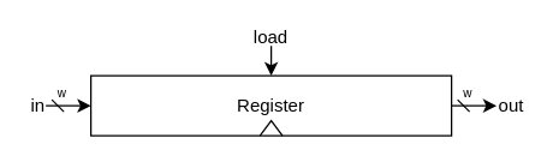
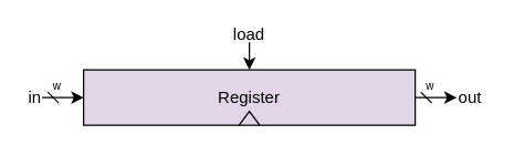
  <mxCell id="0" />
  <mxCell id="1" parent="0" />
  <mxCell id="2" value="w" style="edgeStyle=orthogonalEdgeStyle;rounded=0;orthogonalLoop=1;jettySize=auto;html=1;endArrow=dash;endFill=0;startArrow=classic;startFill=1;fontSize=8;labelPosition=left;verticalLabelPosition=top;align=right;verticalAlign=bottom;" parent="1" source="5" edge="1"><mxGeometry x="-0.004" relative="1" as="geometry"><mxPoint x="30" y="70" as="targetPoint" /><Array as="points"><mxPoint x="40" y="70" /></Array><mxPoint as="offset" /></mxGeometry></mxCell>
  <mxCell id="3" style="edgeStyle=orthogonalEdgeStyle;rounded=0;orthogonalLoop=1;jettySize=auto;html=1;startArrow=classic;startFill=1;endArrow=none;endFill=0;" parent="1" source="5" edge="1"><mxGeometry relative="1" as="geometry"><mxPoint x="180" y="30" as="targetPoint" /></mxGeometry></mxCell>
  <mxCell id="4" value="w" style="edgeStyle=orthogonalEdgeStyle;rounded=0;orthogonalLoop=1;jettySize=auto;html=1;startArrow=dash;startFill=0;fontSize=8;labelPosition=left;verticalLabelPosition=top;align=right;verticalAlign=bottom;" edge="1" parent="1" source="5"><mxGeometry relative="1" as="geometry"><mxPoint x="330" y="70" as="targetPoint" /></mxGeometry></mxCell>
- <mxCell id="5" value="Register" style="rounded=0;whiteSpace=wrap;html=1;" parent="1" vertex="1"><mxGeometry x="60" y="50" width="240" height="40" as="geometry" /></mxCell>
+ <mxCell id="5" value="Register" style="rounded=0;whiteSpace=wrap;html=1;fillColor=#e1d5e7;" parent="1" vertex="1"><mxGeometry x="60" y="50" width="240" height="40" as="geometry" /></mxCell>
  <mxCell id="6" value="" style="edgeStyle=none;orthogonalLoop=1;jettySize=auto;html=1;rounded=0;endArrow=none;endFill=0;" parent="1" edge="1"><mxGeometry width="80" relative="1" as="geometry"><mxPoint x="172.5" y="90" as="sourcePoint" /><mxPoint x="187.5" y="90" as="targetPoint" /><Array as="points"><mxPoint x="180" y="80" /></Array></mxGeometry></mxCell>
  <mxCell id="7" value="in" style="text;strokeColor=none;align=center;fillColor=none;html=1;verticalAlign=middle;whiteSpace=wrap;rounded=0;" parent="1" vertex="1"><mxGeometry x="20" y="65" width="10" height="10" as="geometry" /></mxCell>
  <mxCell id="8" value="load" style="text;strokeColor=none;align=center;fillColor=none;html=1;verticalAlign=middle;whiteSpace=wrap;rounded=0;" parent="1" vertex="1"><mxGeometry x="165" y="20" width="30" height="10" as="geometry" /></mxCell>
  <mxCell id="9" value="out" style="text;strokeColor=none;align=center;fillColor=none;html=1;verticalAlign=middle;whiteSpace=wrap;rounded=0;" parent="1" vertex="1"><mxGeometry x="330" y="65" width="20" height="10" as="geometry" /></mxCell>
